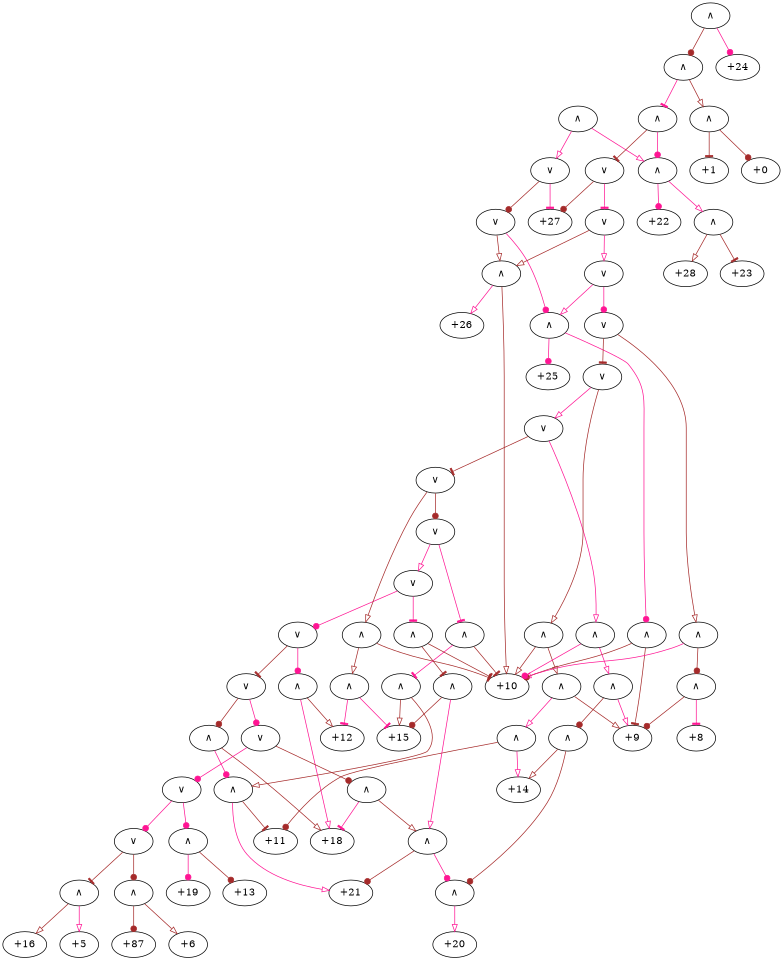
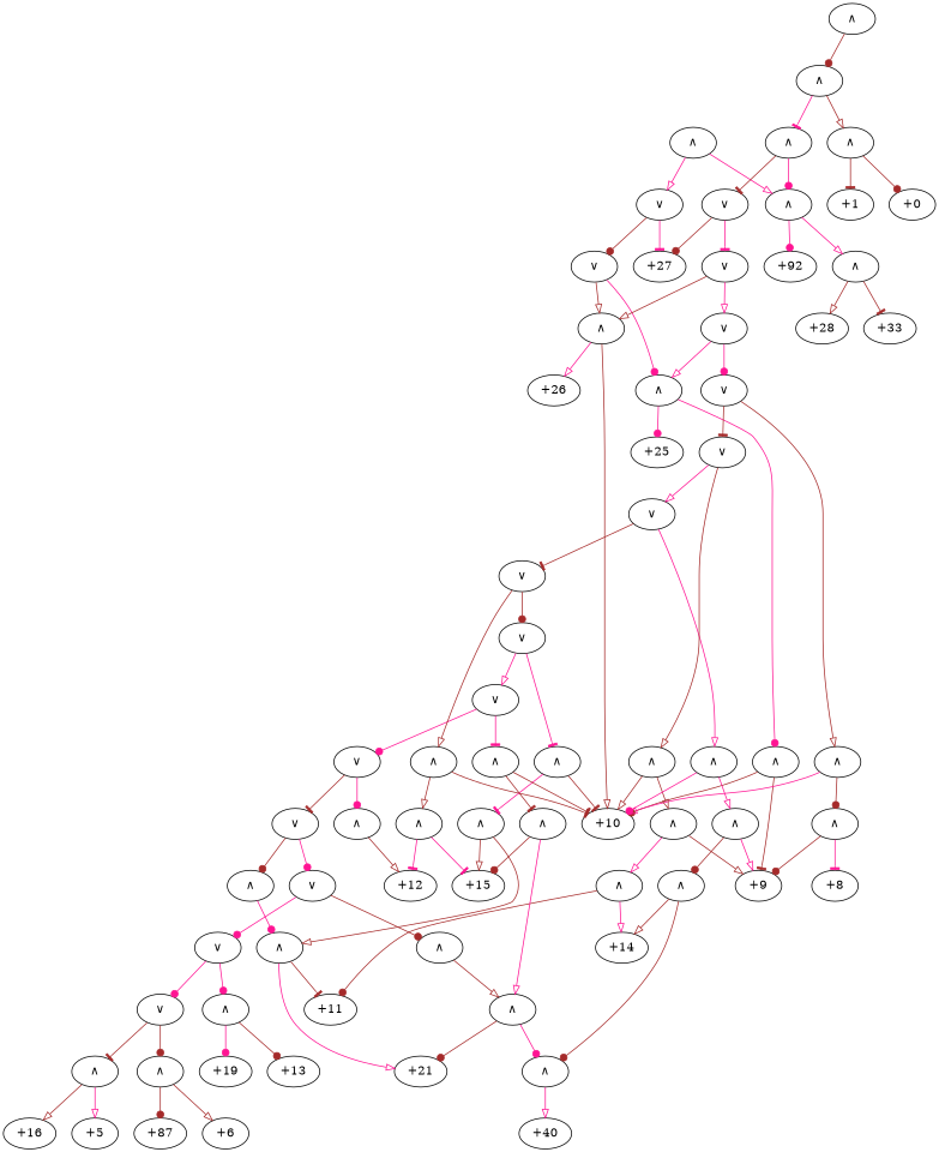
  digraph {
    edge [arrowhead=onormal color=brown]
    n1 [label="+0"]
    n2 [label="+1"]
    n3 [label="∧"]
    n4 [label="+27"]
    n5 [label="+26"]
    n6 [label="+10"]
    n7 [label="∧"]
    n8 [label="+25"]
    n9 [label="+9"]
    n10 [label="∧"]
    n11 [label="∧"]
    n12 [label="+8"]
    n13 [label="∧"]
    n14 [label="∧"]
    n15 [label="+14"]
    n16 [label="+11"]
    n17 [label="∧"]
    n18 [label="∧"]
    n19 [label="∧"]
-   n20 [label="+20"]
+   n20 [label="+40"]
    n21 [label="∧"]
    n22 [label="∧"]
    n23 [label="∧"]
    n24 [label="∧"]
    n25 [label="+15"]
    n26 [label="+12"]
    n27 [label="∧"]
    n28 [label="∧"]
    n29 [label="+21"]
    n30 [label="∧"]
    n31 [label="∧"]
    n32 [label="∧"]
    n33 [label="∧"]
    n34 [label="∧"]
    n35 [label="∧"]
-   n36 [label="+18"]
    n37 [label="∧"]
    n38 [label="∧"]
    n39 [label="∧"]
    n40 [label="+19"]
    n41 [label="+13"]
    n42 [label="∧"]
    n43 [label="+16"]
    n44 [label="+5"]
    n45 [label="∧"]
    n46 [label="+87"]
    n47 [label="+6"]
    n48 [label="∧"]
    n49 [label="∨"]
    n50 [label="∨"]
    n51 [label="∨"]
    n52 [label="∨"]
    n53 [label="∨"]
    n54 [label="∨"]
    n55 [label="∨"]
    n56 [label="∨"]
    n57 [label="∨"]
    n58 [label="∨"]
    n59 [label="∨"]
    n60 [label="∨"]
    n61 [label="∨"]
    n62 [label="∨"]
    n63 [label="∨"]
    n64 [label="∨"]
-   n65 [label="+22"]
+   n65 [label="+92"]
    n66 [label="+28"]
-   n67 [label="+23"]
+   n67 [label="+33"]
    n68 [label="∧"]
    n69 [label="∧"]
    n70 [label="∧"]
    n71 [label="∧"]
    n72 [label="∧"]
-   n73 [label="+24"]
    n74 [label="∧"]
    n3 -> n1 [arrowhead=dot]
    n3 -> n2 [arrowhead=tee]
    n7 -> n5 [color=deeppink]
    n7 -> n6
    n10 -> n6 [arrowhead=dot]
    n10 -> n9 [arrowhead=tee]
    n11 -> n8 [arrowhead=dot color=deeppink]
    n11 -> n10 [arrowhead=dot color=deeppink]
    n13 -> n9 [arrowhead=dot]
    n13 -> n12 [arrowhead=tee color=deeppink]
    n14 -> n6 [color=deeppink]
    n14 -> n13 [arrowhead=dot]
    n17 -> n15 [color=deeppink]
    n17 -> n16 [arrowhead=dot]
    n18 -> n9
    n18 -> n17 [color=deeppink]
    n19 -> n6
    n19 -> n18
    n21 -> n20 [color=deeppink]
    n22 -> n15
    n22 -> n21 [arrowhead=dot]
    n23 -> n9 [color=deeppink]
    n23 -> n22 [arrowhead=dot]
    n24 -> n6 [arrowhead=dot color=deeppink]
    n24 -> n23 [color=deeppink]
    n27 -> n25 [arrowhead=tee color=deeppink]
    n27 -> n26 [arrowhead=tee color=deeppink]
    n28 -> n6 [arrowhead=tee]
    n28 -> n27
    n30 -> n16 [arrowhead=tee]
    n30 -> n29 [color=deeppink]
    n31 -> n25
    n31 -> n30
    n32 -> n6 [arrowhead=tee]
    n32 -> n31 [arrowhead=tee color=deeppink]
    n33 -> n21 [arrowhead=dot color=deeppink]
    n33 -> n29 [arrowhead=dot]
    n34 -> n25 [arrowhead=dot]
    n34 -> n33 [color=deeppink]
    n35 -> n6 [arrowhead=tee]
    n35 -> n34 [arrowhead=tee]
    n37 -> n26
-   n37 -> n36 [color=deeppink]
    n38 -> n30 [arrowhead=dot color=deeppink]
-   n38 -> n36
    n39 -> n33
-   n39 -> n36 [arrowhead=tee color=deeppink]
    n42 -> n40 [arrowhead=dot color=deeppink]
    n42 -> n41 [arrowhead=dot]
    n45 -> n43
    n45 -> n44 [color=deeppink]
    n48 -> n46 [arrowhead=dot]
    n48 -> n47
    n49 -> n45 [arrowhead=tee]
    n49 -> n48 [arrowhead=dot]
    n50 -> n42 [arrowhead=dot color=deeppink]
    n50 -> n49 [arrowhead=dot color=deeppink]
    n51 -> n39 [arrowhead=dot]
    n51 -> n50 [arrowhead=dot color=deeppink]
    n52 -> n38 [arrowhead=dot]
    n52 -> n51 [arrowhead=dot color=deeppink]
    n53 -> n37 [arrowhead=dot color=deeppink]
    n53 -> n52 [arrowhead=tee]
    n54 -> n35 [arrowhead=tee color=deeppink]
    n54 -> n53 [arrowhead=dot color=deeppink]
    n55 -> n32 [arrowhead=tee color=deeppink]
    n55 -> n54 [color=deeppink]
    n56 -> n28
    n56 -> n55 [arrowhead=dot]
    n57 -> n24 [color=deeppink]
    n57 -> n56 [arrowhead=tee]
    n58 -> n19
    n58 -> n57 [color=deeppink]
    n59 -> n14
    n59 -> n58 [arrowhead=tee]
    n60 -> n11 [color=deeppink]
    n60 -> n59 [arrowhead=dot color=deeppink]
    n61 -> n7
    n61 -> n11 [arrowhead=dot color=deeppink]
    n62 -> n7
    n62 -> n60 [color=deeppink]
    n63 -> n4 [arrowhead=tee color=deeppink]
    n63 -> n61 [arrowhead=dot]
    n64 -> n4 [arrowhead=dot]
    n64 -> n62 [arrowhead=tee color=deeppink]
    n68 -> n66
    n68 -> n67 [arrowhead=tee]
    n69 -> n65 [arrowhead=dot color=deeppink]
    n69 -> n68 [color=deeppink]
    n70 -> n63 [color=deeppink]
    n70 -> n69 [color=deeppink]
    n71 -> n64 [arrowhead=tee]
    n71 -> n69 [arrowhead=dot color=deeppink]
    n72 -> n3
    n72 -> n71 [arrowhead=tee color=deeppink]
    n74 -> n72 [arrowhead=dot]
-   n74 -> n73 [arrowhead=dot color=deeppink]
  }
